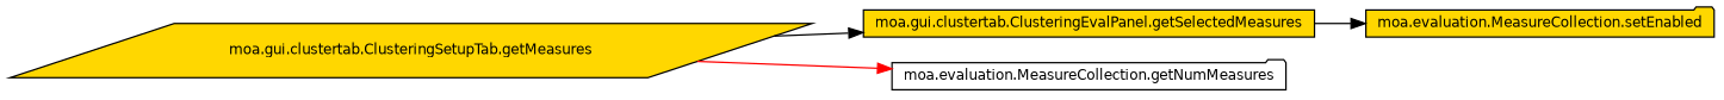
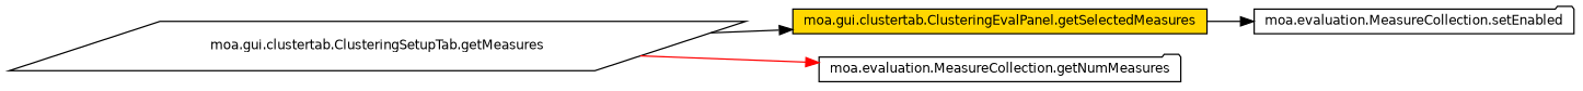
  digraph {
    rankdir=LR
    node [color=black fillcolor=white fontname=Helvetica fontsize=10 shape=folder style=filled]
    edge [color=black fontname=Helvetica fontsize=10 labelfontname=Helvetica labelfontsize=10 style=solid]
-   n1 [fillcolor=gold fontcolor=black height=0.2 label="moa.gui.clustertab.ClusteringSetupTab.getMeasures" shape=parallelogram width=0.4]
+   n1 [fontcolor=black height=0.2 label="moa.gui.clustertab.ClusteringSetupTab.getMeasures" shape=parallelogram width=0.4]
    n2 [fillcolor=gold height=0.2 label="moa.gui.clustertab.ClusteringEvalPanel.getSelectedMeasures" shape=box width=0.4]
    n3 [height=0.2 label="moa.evaluation.MeasureCollection.getNumMeasures" width=0.4]
-   n4 [fillcolor=gold height=0.2 label="moa.evaluation.MeasureCollection.setEnabled" width=0.4]
+   n4 [height=0.2 label="moa.evaluation.MeasureCollection.setEnabled" width=0.4]
    n1 -> n2
    n1 -> n3 [color=red]
    n2 -> n4
  }
